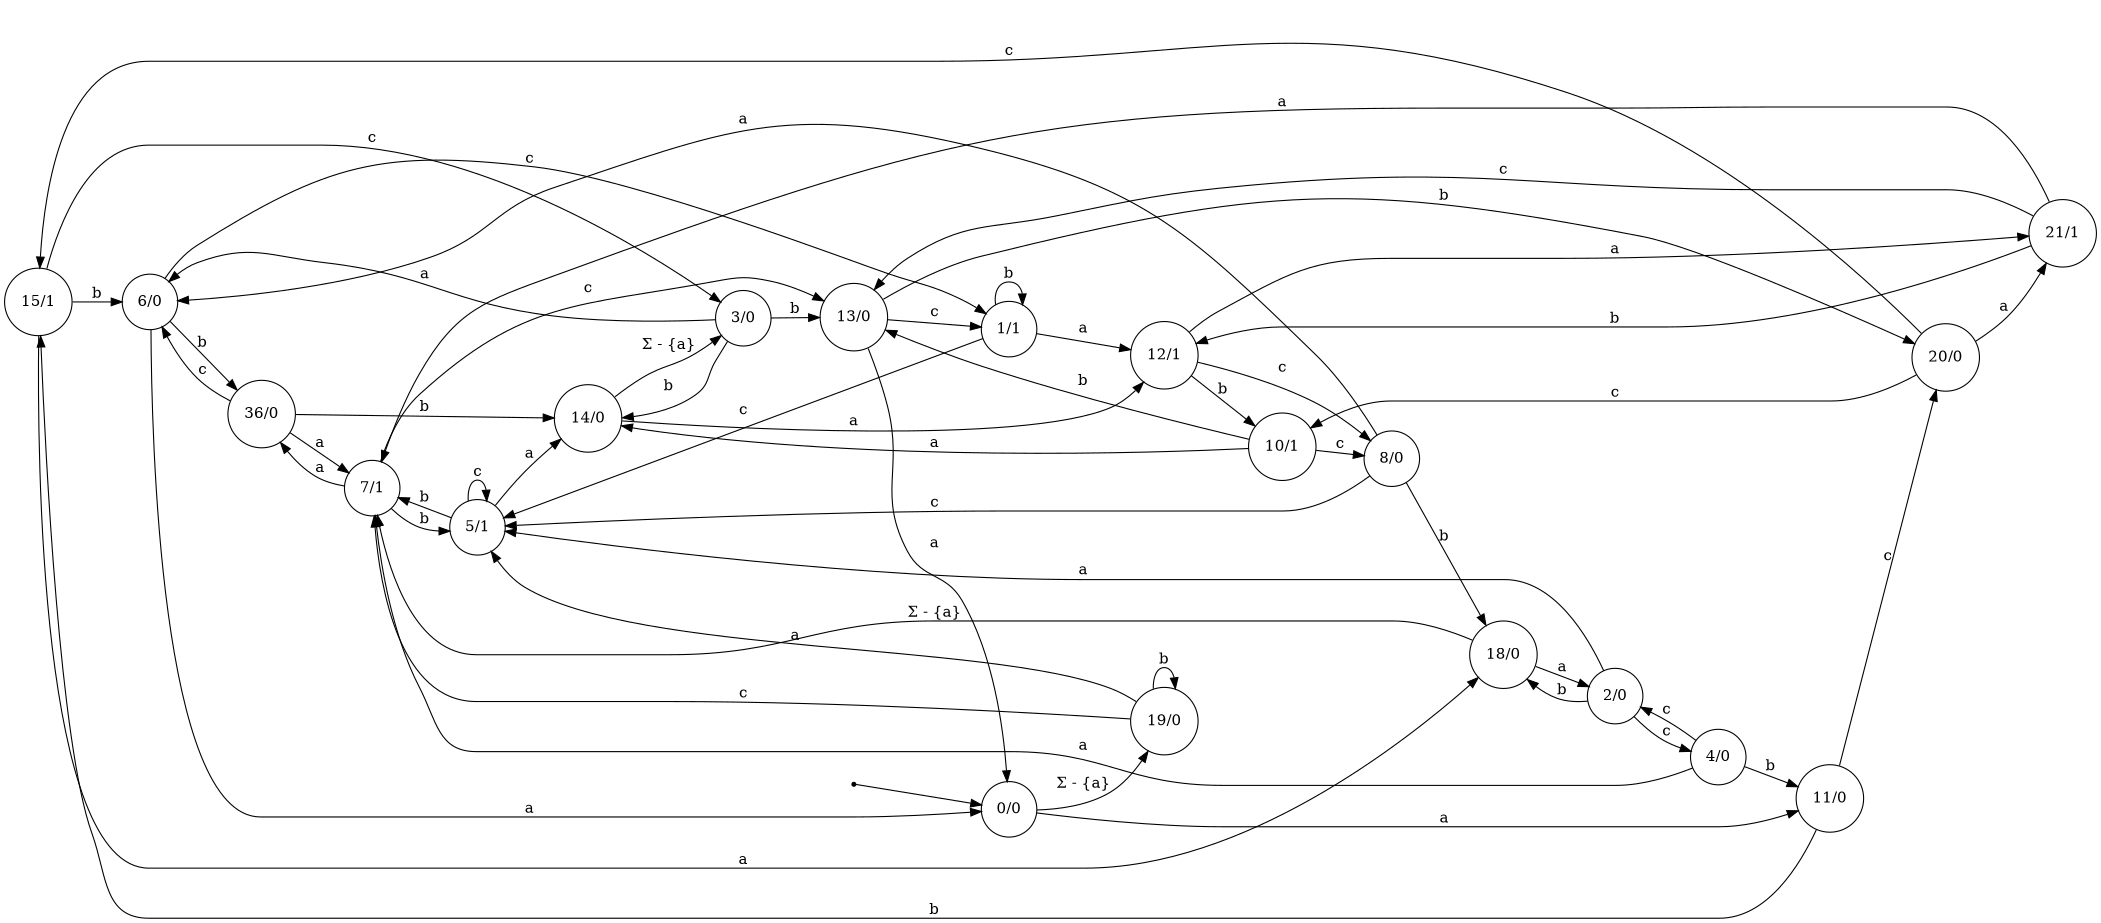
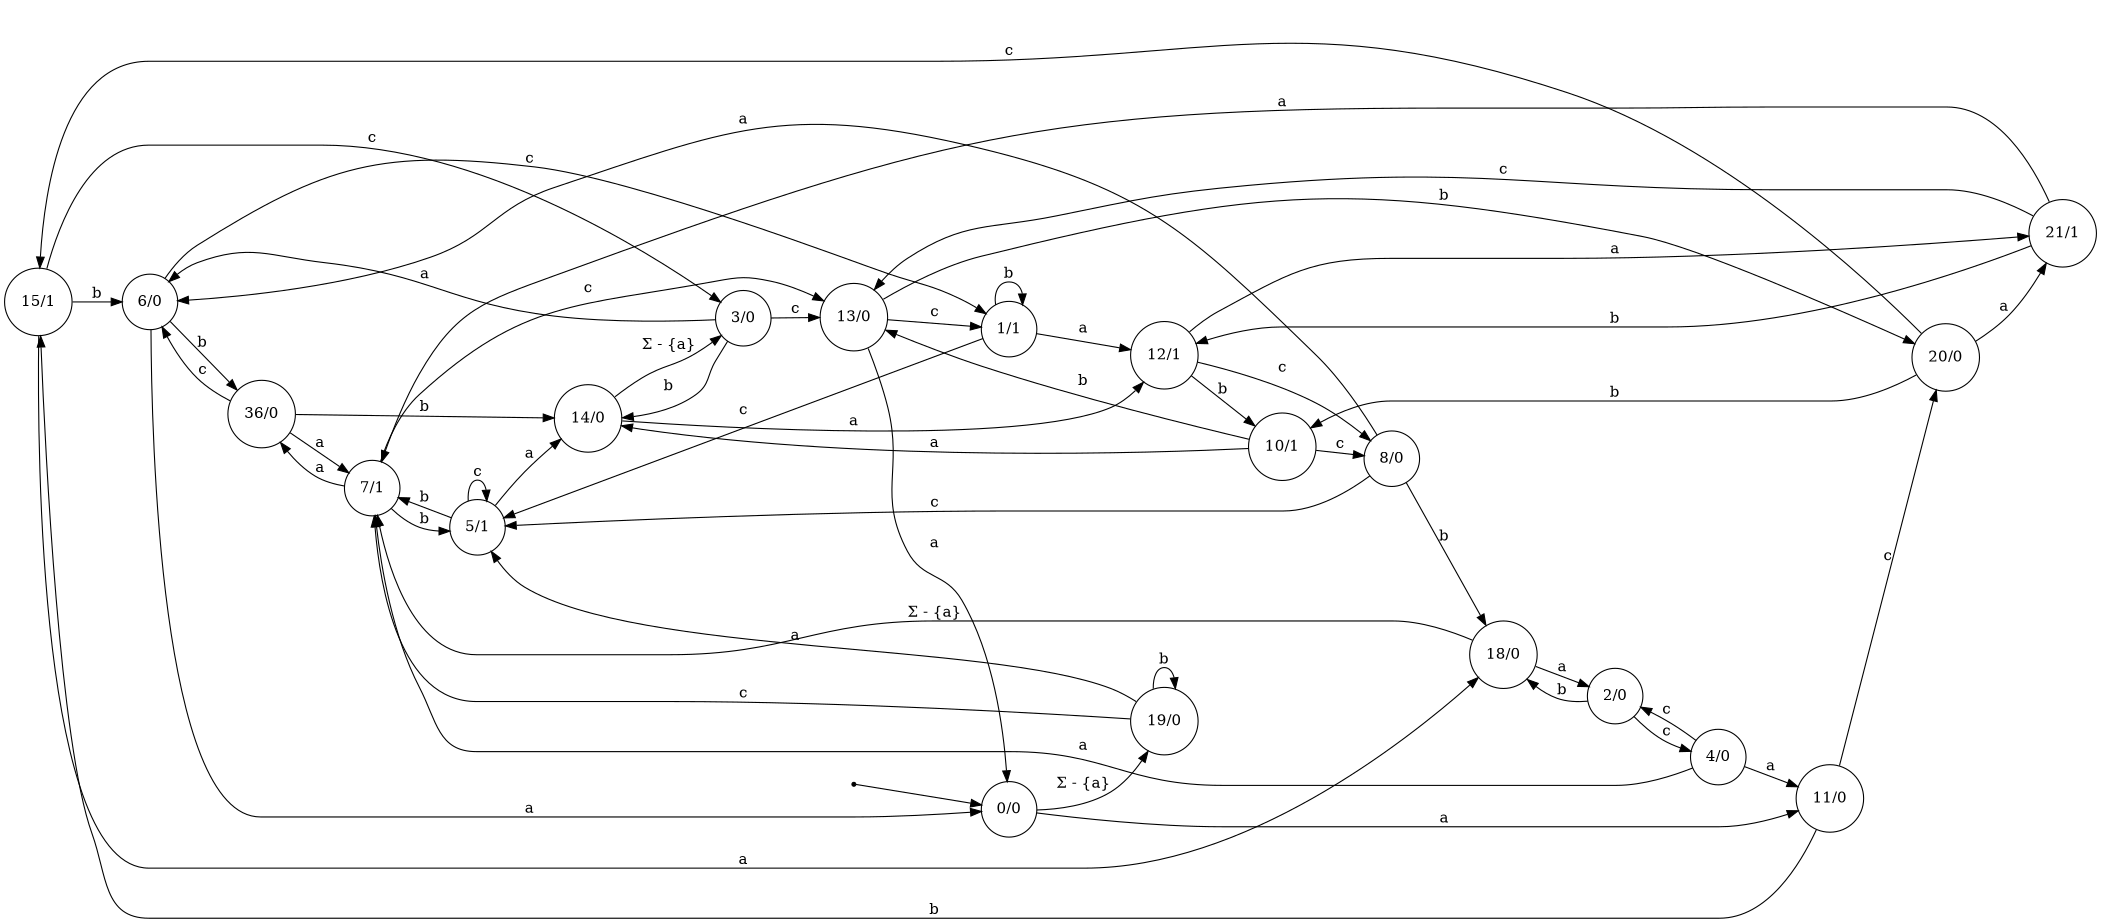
  digraph {
    rankdir=LR
    node [shape=circle]
    n1 [label="15/1"]
    n2 [label="6/0"]
    n3 [label="3/0"]
    n4 [label="18/0"]
    n5 [label="36/0"]
    n6 [label="1/1"]
    n7 [label="0/0"]
    n8 [label="14/0"]
    n9 [label="13/0"]
    n10 [label="7/1"]
    n11 [label="2/0"]
    n12 [label="5/1"]
    n13 [label="12/1"]
    n14 [label="11/0"]
    n15 [label="19/0"]
    n16 [label="20/0"]
    n17 [label="4/0"]
    n18 [label="10/1"]
    n19 [label="8/0"]
    n20 [label="21/1"]
    start [shape=point]
    n1 -> n2 [label=b]
    n1 -> n3 [label=c]
    n1 -> n4 [label=a]
    n2 -> n5 [label=b]
    n2 -> n6 [label=c]
    n2 -> n7 [label=a]
    n3 -> n2 [label=a]
    n3 -> n8 [label=b]
-   n3 -> n9 [label=b]
+   n3 -> n9 [label=c]
    n4 -> n10 [label="Σ - {a}"]
    n4 -> n11 [label=a]
    n5 -> n2 [label=c]
    n5 -> n8 [label=b]
    n5 -> n10 [label=a]
    n6 -> n6 [label=b]
    n6 -> n12 [label=c]
    n6 -> n13 [label=a]
    n7 -> n14 [label=a]
    n7 -> n15 [label="Σ - {a}"]
    n8 -> n3 [label="Σ - {a}"]
    n8 -> n13 [label=a]
    n9 -> n6 [label=c]
    n9 -> n7 [label=a]
    n9 -> n16 [label=b]
    n10 -> n5 [label=a]
    n10 -> n9 [label=c]
    n10 -> n12 [label=b]
    n11 -> n4 [label=b]
-   n11 -> n12 [label=a]
    n11 -> n17 [label=c]
    n12 -> n8 [label=a]
    n12 -> n10 [label=b]
    n12 -> n12 [label=c]
    n13 -> n18 [label=b]
    n13 -> n19 [label=c]
    n13 -> n20 [label=a]
    n14 -> n1 [label=b]
    n14 -> n16 [label=c]
    n15 -> n10 [label=c]
    n15 -> n12 [label=a]
    n15 -> n15 [label=b]
    n16 -> n1 [label=c]
-   n16 -> n18 [label=c]
+   n16 -> n18 [label=b]
    n16 -> n20 [label=a]
    n17 -> n10 [label=a]
    n17 -> n11 [label=c]
-   n17 -> n14 [label=b]
+   n17 -> n14 [label=a]
    n18 -> n8 [label=a]
    n18 -> n9 [label=b]
    n18 -> n19 [label=c]
    n19 -> n2 [label=a]
    n19 -> n4 [label=b]
    n19 -> n12 [label=c]
    n20 -> n9 [label=c]
    n20 -> n10 [label=a]
    n20 -> n13 [label=b]
    start -> n7
  }
